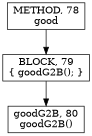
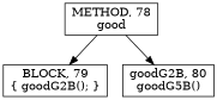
  digraph {
    node [shape=rect]
    n1 [label=<METHOD, 78<BR/>good>]
    n2 [label=<BLOCK, 79<BR/>{ goodG2B(); }>]
-   n3 [label=<goodG2B, 80<BR/>goodG2B()>]
+   n3 [label=<goodG2B, 80<BR/>goodG5B()>]
    n1 -> n2
-   n2 -> n3
+   n1 -> n3
  }
